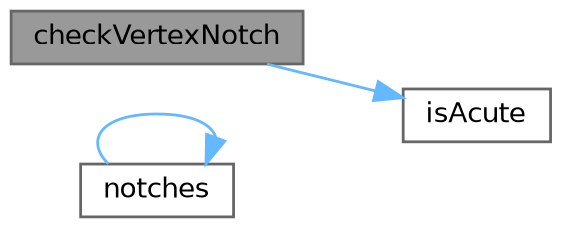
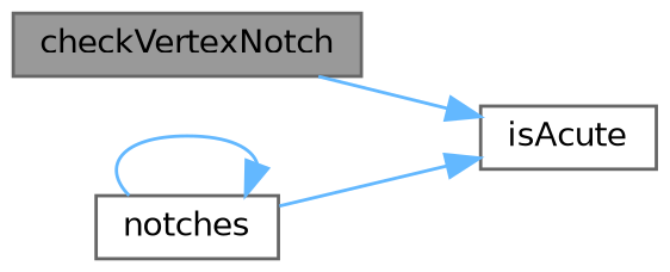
  digraph {
    rankdir=LR
    node [color=grey40 fillcolor=white fontname=Helvetica fontsize=10 shape=box style=filled]
    edge [color=steelblue1 fontname=Helvetica fontsize=10 labelfontname=Helvetica labelfontsize=10 style=solid]
    n1 [color=gray40 fillcolor=grey60 fontcolor=black height=0.2 label=checkVertexNotch width=0.4]
    n2 [height=0.2 label=isAcute width=0.4]
    n3 [height=0.2 label=notches width=0.4]
    n1 -> n2
+   n3 -> n2
    n3 -> n3
  }
